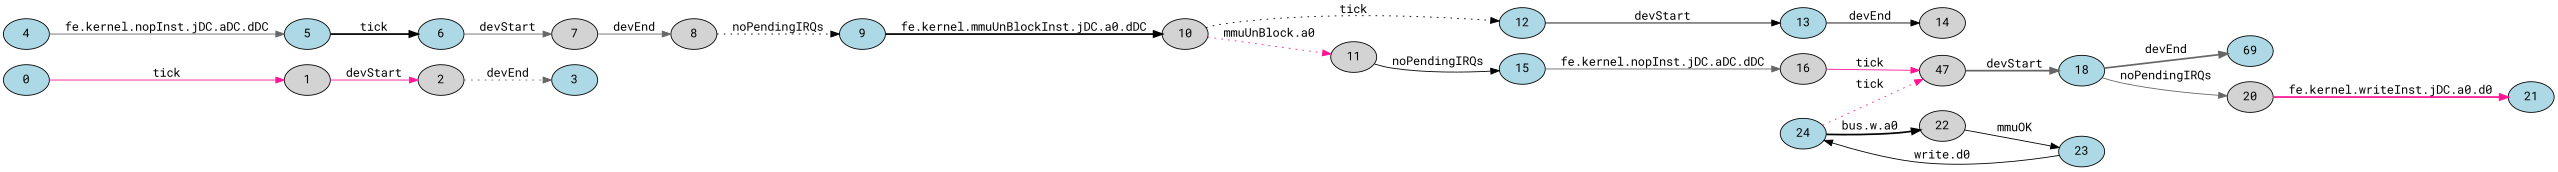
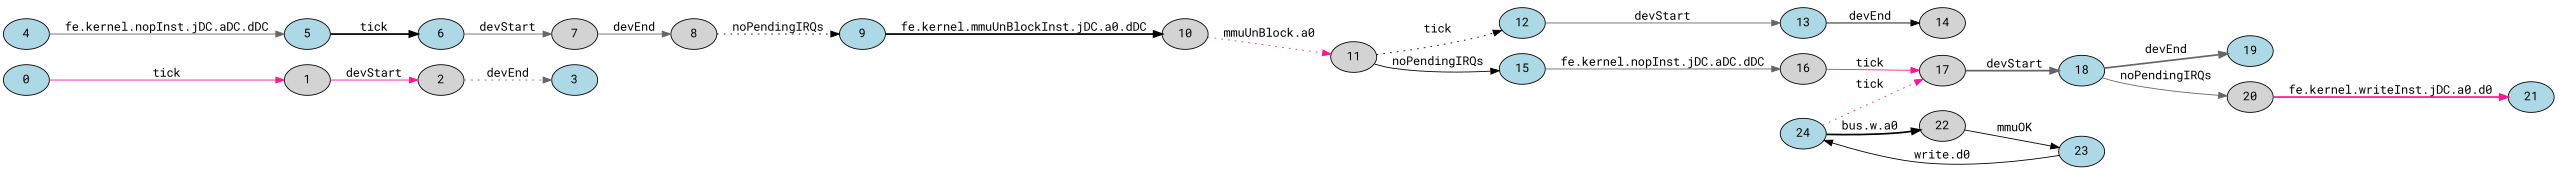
  digraph {
    fontname="Roboto Mono"
    rankdir=LR
    node [fillcolor=lightblue fontname="Roboto Mono" style=filled]
    edge [color=gray40 fontname="Roboto Mono" style=solid]
    1 [fillcolor=lightgrey]
    0
    2 [fillcolor=lightgrey]
    3
    4
    5
    6
    7 [fillcolor=lightgrey]
    8 [fillcolor=lightgrey]
    9
    10 [fillcolor=lightgrey]
    11 [fillcolor=lightgrey]
    12
    15
    13
    14 [fillcolor=lightgrey]
    16 [fillcolor=lightgrey]
-   17 [fillcolor=lightgrey label=47]
+   17 [fillcolor=lightgrey]
    18
-   19 [label=69]
+   19
    20 [fillcolor=lightgrey]
    21
    22 [fillcolor=lightgrey]
    23
    24
    1 -> 2 [color=deeppink label=devStart]
    0 -> 1 [color=deeppink label=tick]
    2 -> 3 [label=devEnd style=dotted]
    4 -> 5 [label="fe.kernel.nopInst.jDC.aDC.dDC"]
    5 -> 6 [color=black label=tick style=bold]
    6 -> 7 [label=devStart]
    7 -> 8 [label=devEnd]
    8 -> 9 [color=black label=noPendingIRQs style=dotted]
    9 -> 10 [color=black label="fe.kernel.mmuUnBlockInst.jDC.a0.dDC" style=bold]
    10 -> 11 [color=deeppink label="mmuUnBlock.a0" style=dotted]
-   10 -> 12 [color=black label=tick style=dotted]
+   11 -> 12 [color=black label=tick style=dotted]
    11 -> 15 [color=black label=noPendingIRQs]
-   12 -> 13 [color=black label=devStart]
+   12 -> 13 [label=devStart]
    15 -> 16 [label="fe.kernel.nopInst.jDC.aDC.dDC"]
    13 -> 14 [color=black label=devEnd]
    16 -> 17 [color=deeppink label=tick]
    17 -> 18 [label=devStart style=bold]
    18 -> 19 [label=devEnd style=bold]
    18 -> 20 [label=noPendingIRQs]
    20 -> 21 [color=deeppink label="fe.kernel.writeInst.jDC.a0.d0" style=bold]
    22 -> 23 [color=black label=mmuOK]
    23 -> 24 [color=black label="write.d0"]
    24 -> 17 [color=deeppink label=tick style=dotted]
    24 -> 22 [color=black label="bus.w.a0" style=bold]
  }
